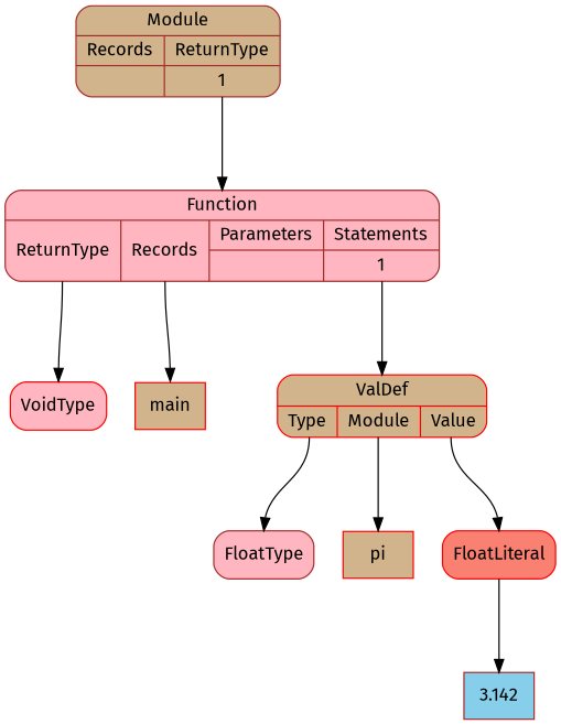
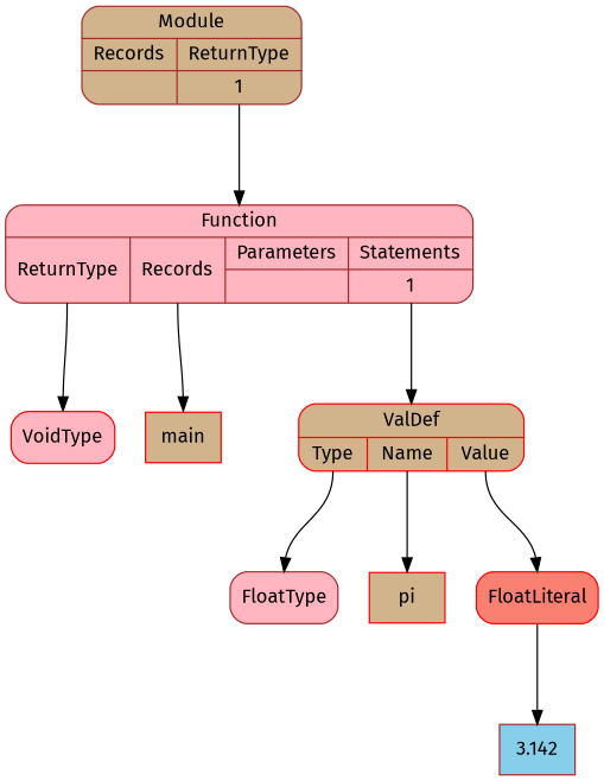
  digraph {
    fontname="Fira Sans"
    nodesep=0.3
    ordering=out
    ranksep=1
    node [color=red fillcolor=tan fontname="Fira Sans" shape=Mrecord style=filled]
    edge [fontname="Fira Sans" headport=n tailport="p0:s"]
    n1 [fillcolor=lightpink label=VoidType]
    n2 [label=main shape=box]
    n3 [color=brown fillcolor=lightpink label=FloatType]
    n4 [label=pi shape=box]
    n5 [color=brown fillcolor=skyblue label=3.142 shape=box]
    n6 [fillcolor=salmon label=FloatLiteral]
-   n7 [label="{ValDef|{<p0>Type|<p1>Module|<p2>Value}}"]
+   n7 [label="{ValDef|{<p0>Type|<p1>Name|<p2>Value}}"]
    n8 [color=brown fillcolor=lightpink label="{Function|{<p0>ReturnType|<p1>Records|{Parameters|{}}|{Statements|{<p3_0>1}}}}"]
    n9 [color=brown label="{Module|{{Records|{}}|{ReturnType|{<p1_0>1}}}}"]
    n6 -> n5 [tailport=s]
    n7 -> n3
    n7 -> n4 [tailport="p1:s"]
    n7 -> n6 [tailport="p2:s"]
    n8 -> n1
    n8 -> n2 [tailport="p1:s"]
    n8 -> n7 [tailport="p3_0:s"]
    n9 -> n8 [tailport="p1_0:s"]
  }
